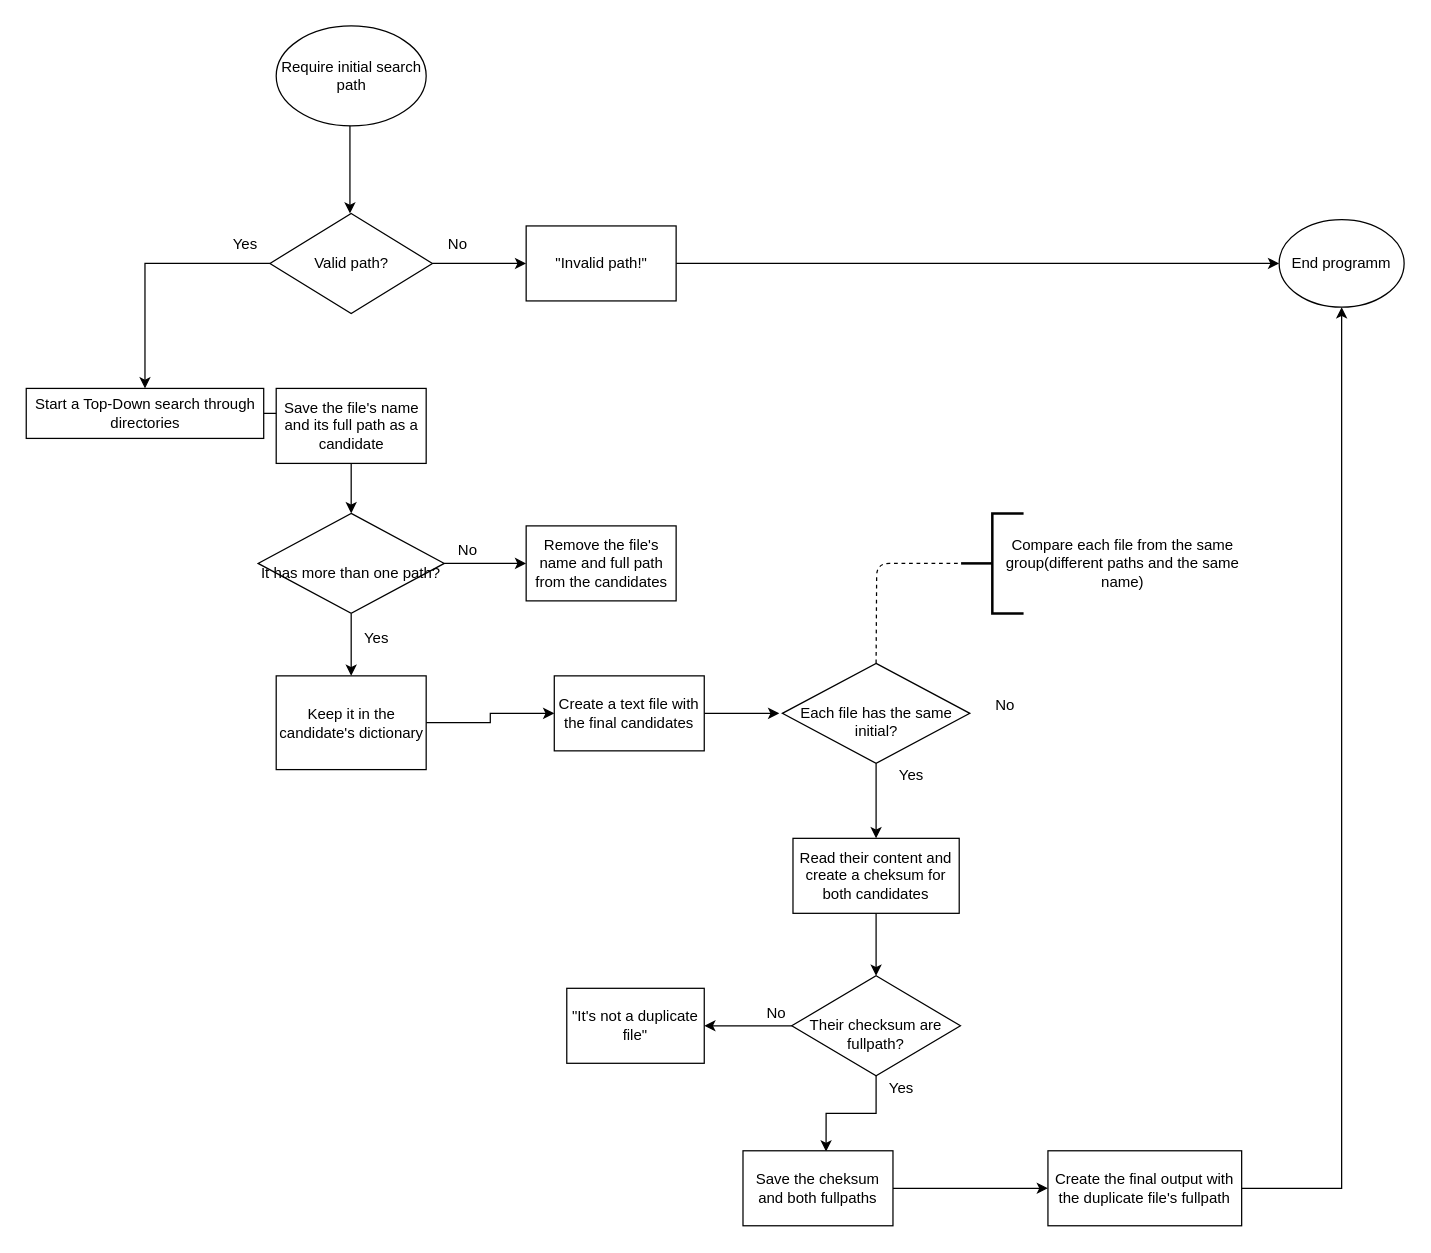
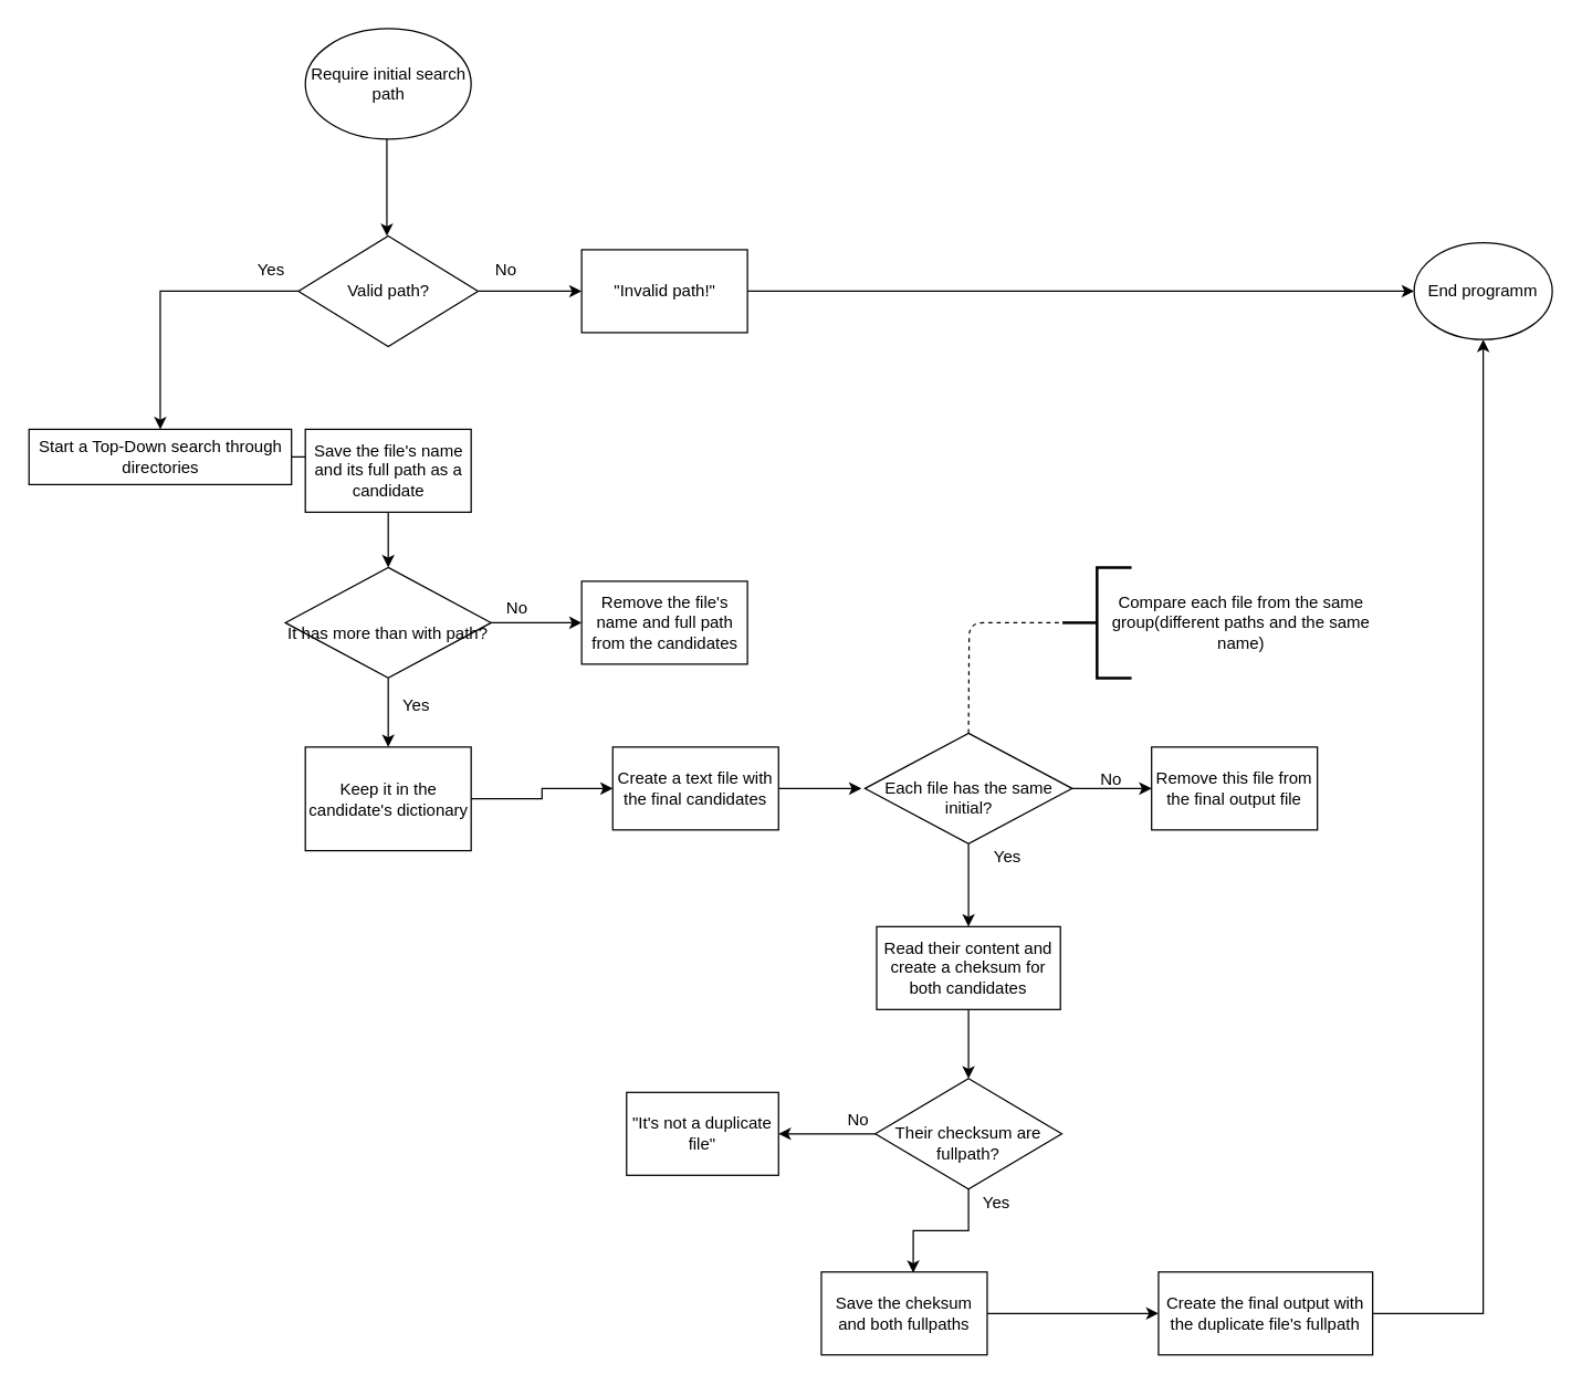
  <mxCell id="0" />
  <mxCell id="1" parent="0" />
  <mxCell id="2" value="" style="strokeWidth=2;html=1;shape=mxgraph.flowchart.annotation_2;align=left;rotation=0;direction=east;" vertex="1" parent="1"><mxGeometry x="768.5" y="410" width="50" height="80" as="geometry" /></mxCell>
  <mxCell id="3" value="&lt;div&gt;Require initial search path&lt;/div&gt;" style="ellipse;whiteSpace=wrap;html=1;" parent="1" vertex="1"><mxGeometry x="220.5" y="20" width="120" height="80" as="geometry" /></mxCell>
  <mxCell id="4" value="" style="endArrow=classic;html=1;" parent="1" edge="1"><mxGeometry width="50" height="50" relative="1" as="geometry"><mxPoint x="279.5" y="100" as="sourcePoint" /><mxPoint x="279.5" y="170" as="targetPoint" /></mxGeometry></mxCell>
  <mxCell id="5" style="edgeStyle=orthogonalEdgeStyle;rounded=0;orthogonalLoop=1;jettySize=auto;html=1;exitX=1;exitY=0.5;exitDx=0;exitDy=0;entryX=0;entryY=0.5;entryDx=0;entryDy=0;" parent="1" source="7" target="9" edge="1"><mxGeometry relative="1" as="geometry" /></mxCell>
  <mxCell id="6" style="edgeStyle=orthogonalEdgeStyle;rounded=0;orthogonalLoop=1;jettySize=auto;html=1;exitX=0;exitY=0.5;exitDx=0;exitDy=0;entryX=0.5;entryY=0;entryDx=0;entryDy=0;" parent="1" source="7" target="12" edge="1"><mxGeometry relative="1" as="geometry" /></mxCell>
  <mxCell id="7" value="Valid path?" style="rhombus;whiteSpace=wrap;html=1;" parent="1" vertex="1"><mxGeometry x="215.5" y="170" width="130" height="80" as="geometry" /></mxCell>
  <mxCell id="8" style="edgeStyle=orthogonalEdgeStyle;rounded=0;orthogonalLoop=1;jettySize=auto;html=1;exitX=1;exitY=0.5;exitDx=0;exitDy=0;entryX=0;entryY=0.5;entryDx=0;entryDy=0;" parent="1" source="9" edge="1" target="14"><mxGeometry relative="1" as="geometry"><mxPoint x="600.5" y="210" as="targetPoint" /></mxGeometry></mxCell>
  <mxCell id="9" value="&quot;Invalid path!&quot;" style="rounded=0;whiteSpace=wrap;html=1;" parent="1" vertex="1"><mxGeometry x="420.5" y="180" width="120" height="60" as="geometry" /></mxCell>
  <mxCell id="10" value="&lt;div&gt;No&lt;/div&gt;" style="text;html=1;strokeColor=none;fillColor=none;align=center;verticalAlign=middle;whiteSpace=wrap;rounded=0;" parent="1" vertex="1"><mxGeometry x="345.5" y="185" width="40" height="20" as="geometry" /></mxCell>
  <mxCell id="11" style="edgeStyle=orthogonalEdgeStyle;rounded=0;orthogonalLoop=1;jettySize=auto;html=1;entryX=0;entryY=0.5;entryDx=0;entryDy=0;" parent="1" source="12" target="16" edge="1"><mxGeometry relative="1" as="geometry" /></mxCell>
  <mxCell id="12" value="&lt;div&gt;Start a Top-Down search through directories&lt;/div&gt;" style="rounded=0;whiteSpace=wrap;html=1;" parent="1" vertex="1"><mxGeometry x="20.5" y="310" width="190" height="40" as="geometry" /></mxCell>
  <mxCell id="13" value="&lt;div&gt;Yes&lt;/div&gt;" style="text;html=1;strokeColor=none;fillColor=none;align=center;verticalAlign=middle;whiteSpace=wrap;rounded=0;" parent="1" vertex="1"><mxGeometry x="175.5" y="185" width="40" height="20" as="geometry" /></mxCell>
  <mxCell id="14" value="End programm" style="ellipse;whiteSpace=wrap;html=1;" parent="1" vertex="1"><mxGeometry x="1023" y="175" width="100" height="70" as="geometry" /></mxCell>
  <mxCell id="15" style="edgeStyle=orthogonalEdgeStyle;rounded=0;orthogonalLoop=1;jettySize=auto;html=1;exitX=0.5;exitY=1;exitDx=0;exitDy=0;entryX=0.5;entryY=0;entryDx=0;entryDy=0;" parent="1" source="16" target="19" edge="1"><mxGeometry relative="1" as="geometry" /></mxCell>
  <mxCell id="16" value="Save the file's name and its full path as a candidate" style="rounded=0;whiteSpace=wrap;html=1;" parent="1" vertex="1"><mxGeometry x="220.5" y="310" width="120" height="60" as="geometry" /></mxCell>
  <mxCell id="17" style="edgeStyle=orthogonalEdgeStyle;rounded=0;orthogonalLoop=1;jettySize=auto;html=1;exitX=1;exitY=0.5;exitDx=0;exitDy=0;entryX=0;entryY=0.5;entryDx=0;entryDy=0;" parent="1" source="19" target="20" edge="1"><mxGeometry relative="1" as="geometry" /></mxCell>
  <mxCell id="18" style="edgeStyle=orthogonalEdgeStyle;rounded=0;orthogonalLoop=1;jettySize=auto;html=1;exitX=0.5;exitY=1;exitDx=0;exitDy=0;entryX=0.5;entryY=0;entryDx=0;entryDy=0;" parent="1" source="19" target="23" edge="1"><mxGeometry relative="1" as="geometry" /></mxCell>
- <mxCell id="19" value="&lt;div align=&quot;center&quot;&gt;&lt;br&gt;&lt;/div&gt;&lt;div align=&quot;center&quot;&gt;It has more than one path?&lt;/div&gt;" style="rhombus;whiteSpace=wrap;html=1;" parent="1" vertex="1"><mxGeometry x="206" y="410" width="149" height="80" as="geometry" /></mxCell>
+ <mxCell id="19" value="&lt;div align=&quot;center&quot;&gt;&lt;br&gt;&lt;/div&gt;&lt;div align=&quot;center&quot;&gt;It has more than with path?&lt;/div&gt;" style="rhombus;whiteSpace=wrap;html=1;" parent="1" vertex="1"><mxGeometry x="206" y="410" width="149" height="80" as="geometry" /></mxCell>
  <mxCell id="20" value="Remove the file's name and full path from the candidates" style="rounded=0;whiteSpace=wrap;html=1;" parent="1" vertex="1"><mxGeometry x="420.5" y="420" width="120" height="60" as="geometry" /></mxCell>
  <mxCell id="21" value="&lt;div&gt;No&lt;/div&gt;" style="text;html=1;strokeColor=none;fillColor=none;align=center;verticalAlign=middle;whiteSpace=wrap;rounded=0;" parent="1" vertex="1"><mxGeometry x="353.5" y="430" width="40" height="20" as="geometry" /></mxCell>
  <mxCell id="22" style="edgeStyle=orthogonalEdgeStyle;rounded=0;orthogonalLoop=1;jettySize=auto;html=1;exitX=1;exitY=0.5;exitDx=0;exitDy=0;entryX=0;entryY=0.5;entryDx=0;entryDy=0;" edge="1" parent="1" source="23" target="31"><mxGeometry relative="1" as="geometry" /></mxCell>
  <mxCell id="23" value="Keep it in the candidate's dictionary" style="rounded=0;whiteSpace=wrap;html=1;" parent="1" vertex="1"><mxGeometry x="220.5" y="540" width="120" height="75" as="geometry" /></mxCell>
  <mxCell id="24" value="&lt;div&gt;Yes&lt;/div&gt;" style="text;html=1;strokeColor=none;fillColor=none;align=center;verticalAlign=middle;whiteSpace=wrap;rounded=0;" parent="1" vertex="1"><mxGeometry x="280.5" y="500" width="40" height="20" as="geometry" /></mxCell>
+ <mxCell id="25" style="edgeStyle=orthogonalEdgeStyle;rounded=0;orthogonalLoop=1;jettySize=auto;html=1;exitX=1;exitY=0.5;exitDx=0;exitDy=0;entryX=0;entryY=0.5;entryDx=0;entryDy=0;" edge="1" parent="1" source="27" target="29"><mxGeometry relative="1" as="geometry" /></mxCell>
  <mxCell id="26" style="edgeStyle=orthogonalEdgeStyle;rounded=0;orthogonalLoop=1;jettySize=auto;html=1;exitX=0.5;exitY=1;exitDx=0;exitDy=0;" edge="1" parent="1" source="27" target="36"><mxGeometry relative="1" as="geometry" /></mxCell>
  <mxCell id="27" value="&lt;br&gt;&lt;div&gt;Each file has the same initial?&lt;/div&gt;" style="rhombus;whiteSpace=wrap;html=1;direction=east;" parent="1" vertex="1"><mxGeometry x="625.5" y="530" width="150" height="80" as="geometry" /></mxCell>
  <mxCell id="28" value="Compare each file from the same group(different paths and the same name)" style="text;html=1;strokeColor=none;fillColor=none;align=center;verticalAlign=middle;whiteSpace=wrap;rounded=0;direction=east;" vertex="1" parent="1"><mxGeometry x="803" y="420" width="190" height="60" as="geometry" /></mxCell>
+ <mxCell id="29" value="Remove this file from the final output file" style="rounded=0;whiteSpace=wrap;html=1;direction=east;" vertex="1" parent="1"><mxGeometry x="833" y="540" width="120" height="60" as="geometry" /></mxCell>
  <mxCell id="30" style="edgeStyle=orthogonalEdgeStyle;rounded=0;orthogonalLoop=1;jettySize=auto;html=1;exitX=1;exitY=0.5;exitDx=0;exitDy=0;" edge="1" parent="1" source="31"><mxGeometry relative="1" as="geometry"><mxPoint x="623" y="570" as="targetPoint" /></mxGeometry></mxCell>
  <mxCell id="31" value="Create a text file with the final candidates" style="rounded=0;whiteSpace=wrap;html=1;" vertex="1" parent="1"><mxGeometry x="443" y="540" width="120" height="60" as="geometry" /></mxCell>
  <mxCell id="32" value="" style="endArrow=none;dashed=1;html=1;exitX=0.5;exitY=0;exitDx=0;exitDy=0;entryX=0;entryY=0.5;entryDx=0;entryDy=0;entryPerimeter=0;" edge="1" parent="1" source="27" target="2"><mxGeometry width="50" height="50" relative="1" as="geometry"><mxPoint x="675.5" y="490" as="sourcePoint" /><mxPoint x="725.5" y="440" as="targetPoint" /><Array as="points"><mxPoint x="701" y="450" /></Array></mxGeometry></mxCell>
  <mxCell id="33" value="&lt;div&gt;No&lt;/div&gt;" style="text;html=1;strokeColor=none;fillColor=none;align=center;verticalAlign=middle;whiteSpace=wrap;rounded=0;" vertex="1" parent="1"><mxGeometry x="600.5" y="800" width="40" height="20" as="geometry" /></mxCell>
  <mxCell id="34" value="&lt;div&gt;Yes&lt;/div&gt;" style="text;html=1;strokeColor=none;fillColor=none;align=center;verticalAlign=middle;whiteSpace=wrap;rounded=0;" vertex="1" parent="1"><mxGeometry x="708.5" y="610" width="40" height="20" as="geometry" /></mxCell>
  <mxCell id="35" style="edgeStyle=orthogonalEdgeStyle;rounded=0;orthogonalLoop=1;jettySize=auto;html=1;exitX=0.5;exitY=1;exitDx=0;exitDy=0;entryX=0.5;entryY=0;entryDx=0;entryDy=0;" edge="1" parent="1" source="36" target="39"><mxGeometry relative="1" as="geometry" /></mxCell>
  <mxCell id="36" value="Read their content and create a cheksum for both candidates" style="rounded=0;whiteSpace=wrap;html=1;" vertex="1" parent="1"><mxGeometry x="634" y="670" width="133" height="60" as="geometry" /></mxCell>
  <mxCell id="37" style="edgeStyle=orthogonalEdgeStyle;rounded=0;orthogonalLoop=1;jettySize=auto;html=1;entryX=1;entryY=0.5;entryDx=0;entryDy=0;" edge="1" parent="1" source="39" target="40"><mxGeometry relative="1" as="geometry" /></mxCell>
  <mxCell id="38" style="edgeStyle=orthogonalEdgeStyle;rounded=0;orthogonalLoop=1;jettySize=auto;html=1;exitX=0.5;exitY=1;exitDx=0;exitDy=0;entryX=0.554;entryY=0.011;entryDx=0;entryDy=0;entryPerimeter=0;" edge="1" parent="1" source="39" target="43"><mxGeometry relative="1" as="geometry" /></mxCell>
  <mxCell id="39" value="&lt;div&gt;&lt;br&gt;&lt;/div&gt;&lt;div&gt;Their checksum are fullpath?&lt;/div&gt;" style="rhombus;whiteSpace=wrap;html=1;" vertex="1" parent="1"><mxGeometry x="633" y="780" width="135" height="80" as="geometry" /></mxCell>
  <mxCell id="40" value="&quot;It's not a duplicate file&quot;" style="rounded=0;whiteSpace=wrap;html=1;" vertex="1" parent="1"><mxGeometry x="453" y="790" width="110" height="60" as="geometry" /></mxCell>
  <mxCell id="41" value="&lt;div&gt;No&lt;/div&gt;" style="text;html=1;strokeColor=none;fillColor=none;align=center;verticalAlign=middle;whiteSpace=wrap;rounded=0;" vertex="1" parent="1"><mxGeometry x="783.5" y="554" width="40" height="20" as="geometry" /></mxCell>
  <mxCell id="42" style="edgeStyle=orthogonalEdgeStyle;rounded=0;orthogonalLoop=1;jettySize=auto;html=1;exitX=1;exitY=0.5;exitDx=0;exitDy=0;" edge="1" parent="1" source="43" target="46"><mxGeometry relative="1" as="geometry"><mxPoint x="813" y="949.833" as="targetPoint" /></mxGeometry></mxCell>
  <mxCell id="43" value="Save the cheksum and both fullpaths" style="rounded=0;whiteSpace=wrap;html=1;" vertex="1" parent="1"><mxGeometry x="594" y="920" width="120" height="60" as="geometry" /></mxCell>
  <mxCell id="44" value="&lt;div&gt;Yes&lt;/div&gt;" style="text;html=1;strokeColor=none;fillColor=none;align=center;verticalAlign=middle;whiteSpace=wrap;rounded=0;" vertex="1" parent="1"><mxGeometry x="700.5" y="860" width="40" height="20" as="geometry" /></mxCell>
  <mxCell id="45" style="edgeStyle=orthogonalEdgeStyle;rounded=0;orthogonalLoop=1;jettySize=auto;html=1;entryX=0.5;entryY=1;entryDx=0;entryDy=0;" edge="1" parent="1" source="46" target="14"><mxGeometry relative="1" as="geometry" /></mxCell>
  <mxCell id="46" value="Create the final output with the duplicate file's fullpath" style="rounded=0;whiteSpace=wrap;html=1;" vertex="1" parent="1"><mxGeometry x="838" y="920" width="155" height="60" as="geometry" /></mxCell>
